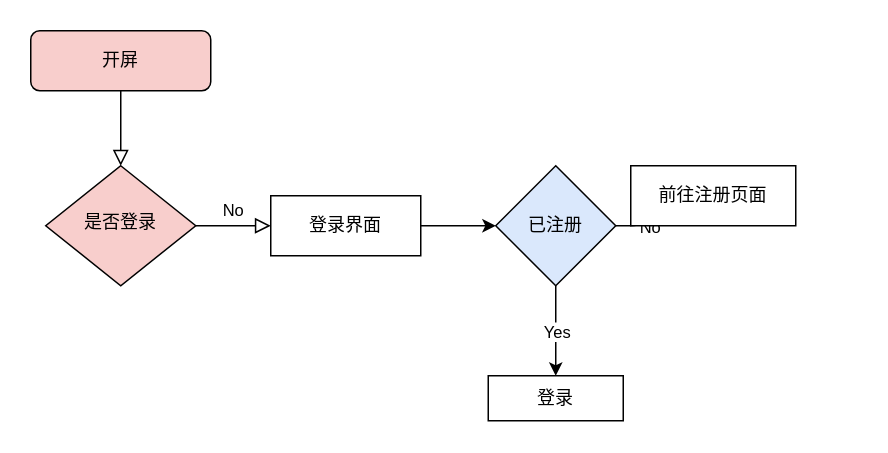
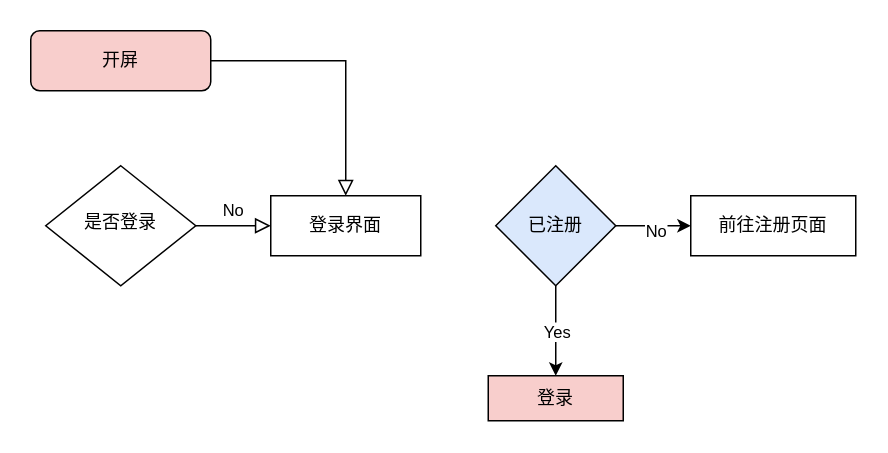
  <mxCell id="0" />
  <mxCell id="1" parent="0" />
- <mxCell id="2" value="" style="rounded=0;html=1;jettySize=auto;orthogonalLoop=1;fontSize=11;endArrow=block;endFill=0;endSize=8;strokeWidth=1;shadow=0;labelBackgroundColor=none;edgeStyle=orthogonalEdgeStyle;" parent="1" source="3" target="5" edge="1"><mxGeometry relative="1" as="geometry" /></mxCell>
+ <mxCell id="2" value="" style="rounded=0;html=1;jettySize=auto;orthogonalLoop=1;fontSize=11;endArrow=block;endFill=0;endSize=8;strokeWidth=1;shadow=0;labelBackgroundColor=none;edgeStyle=orthogonalEdgeStyle;" parent="1" source="3" target="7" edge="1"><mxGeometry relative="1" as="geometry" /></mxCell>
  <mxCell id="3" value="开屏" style="rounded=1;whiteSpace=wrap;html=1;fontSize=12;glass=0;strokeWidth=1;shadow=0;fillColor=#f8cecc;" parent="1" vertex="1"><mxGeometry x="20" y="20" width="120" height="40" as="geometry" /></mxCell>
  <mxCell id="4" value="No" style="edgeStyle=orthogonalEdgeStyle;rounded=0;html=1;jettySize=auto;orthogonalLoop=1;fontSize=11;endArrow=block;endFill=0;endSize=8;strokeWidth=1;shadow=0;labelBackgroundColor=none;" parent="1" source="5" target="7" edge="1"><mxGeometry y="10" relative="1" as="geometry"><mxPoint as="offset" /></mxGeometry></mxCell>
- <mxCell id="5" value="是否登录" style="rhombus;whiteSpace=wrap;html=1;shadow=0;fontFamily=Helvetica;fontSize=12;align=center;strokeWidth=1;spacing=6;spacingTop=-4;rounded=0;fillColor=#f8cecc;" parent="1" vertex="1"><mxGeometry x="30" y="110" width="100" height="80" as="geometry" /></mxCell>
- <mxCell id="6" value="" style="edgeStyle=orthogonalEdgeStyle;rounded=0;orthogonalLoop=1;jettySize=auto;html=1;" edge="1" parent="1" source="7" target="12"><mxGeometry relative="1" as="geometry" /></mxCell>
+ <mxCell id="5" value="是否登录" style="rhombus;whiteSpace=wrap;html=1;shadow=0;fontFamily=Helvetica;fontSize=12;align=center;strokeWidth=1;spacing=6;spacingTop=-4;rounded=0;" parent="1" vertex="1"><mxGeometry x="30" y="110" width="100" height="80" as="geometry" /></mxCell>
  <mxCell id="7" value="登录界面" style="rounded=0;whiteSpace=wrap;html=1;fontSize=12;glass=0;strokeWidth=1;shadow=0;" parent="1" vertex="1"><mxGeometry x="180" y="130" width="100" height="40" as="geometry" /></mxCell>
  <mxCell id="8" value="" style="edgeStyle=orthogonalEdgeStyle;orthogonalLoop=1;jettySize=auto;html=1;" edge="1" parent="1" source="12" target="13"><mxGeometry relative="1" as="geometry" /></mxCell>
  <mxCell id="9" value="Yes" style="edgeLabel;html=1;align=center;verticalAlign=middle;resizable=0;points=[];" vertex="1" connectable="0" parent="8"><mxGeometry x="-0.033" relative="1" as="geometry"><mxPoint y="1" as="offset" /></mxGeometry></mxCell>
  <mxCell id="10" value="" style="edgeStyle=orthogonalEdgeStyle;orthogonalLoop=1;jettySize=auto;html=1;" edge="1" parent="1" source="12" target="14"><mxGeometry relative="1" as="geometry" /></mxCell>
  <mxCell id="11" value="No" style="edgeLabel;html=1;align=center;verticalAlign=middle;resizable=0;points=[];" vertex="1" connectable="0" parent="10"><mxGeometry x="0.056" y="-2" relative="1" as="geometry"><mxPoint y="1" as="offset" /></mxGeometry></mxCell>
  <mxCell id="12" value="已注册" style="rhombus;whiteSpace=wrap;html=1;rounded=0;glass=0;strokeWidth=1;shadow=0;fillColor=#dae8fc;" vertex="1" parent="1"><mxGeometry x="330" y="110" width="80" height="80" as="geometry" /></mxCell>
- <mxCell id="13" value="登录" style="whiteSpace=wrap;html=1;rounded=0;glass=0;strokeWidth=1;shadow=0;" vertex="1" parent="1"><mxGeometry x="325" y="250" width="90" height="30" as="geometry" /></mxCell>
- <mxCell id="14" value="前往注册页面" style="whiteSpace=wrap;html=1;rounded=0;glass=0;strokeWidth=1;shadow=0;" vertex="1" parent="1"><mxGeometry x="420" y="110" width="110" height="40" as="geometry" /></mxCell>
+ <mxCell id="13" value="登录" style="whiteSpace=wrap;html=1;rounded=0;glass=0;strokeWidth=1;shadow=0;fillColor=#f8cecc;" vertex="1" parent="1"><mxGeometry x="325" y="250" width="90" height="30" as="geometry" /></mxCell>
+ <mxCell id="14" value="前往注册页面" style="whiteSpace=wrap;html=1;rounded=0;glass=0;strokeWidth=1;shadow=0;" vertex="1" parent="1"><mxGeometry x="460" y="130" width="110" height="40" as="geometry" /></mxCell>
